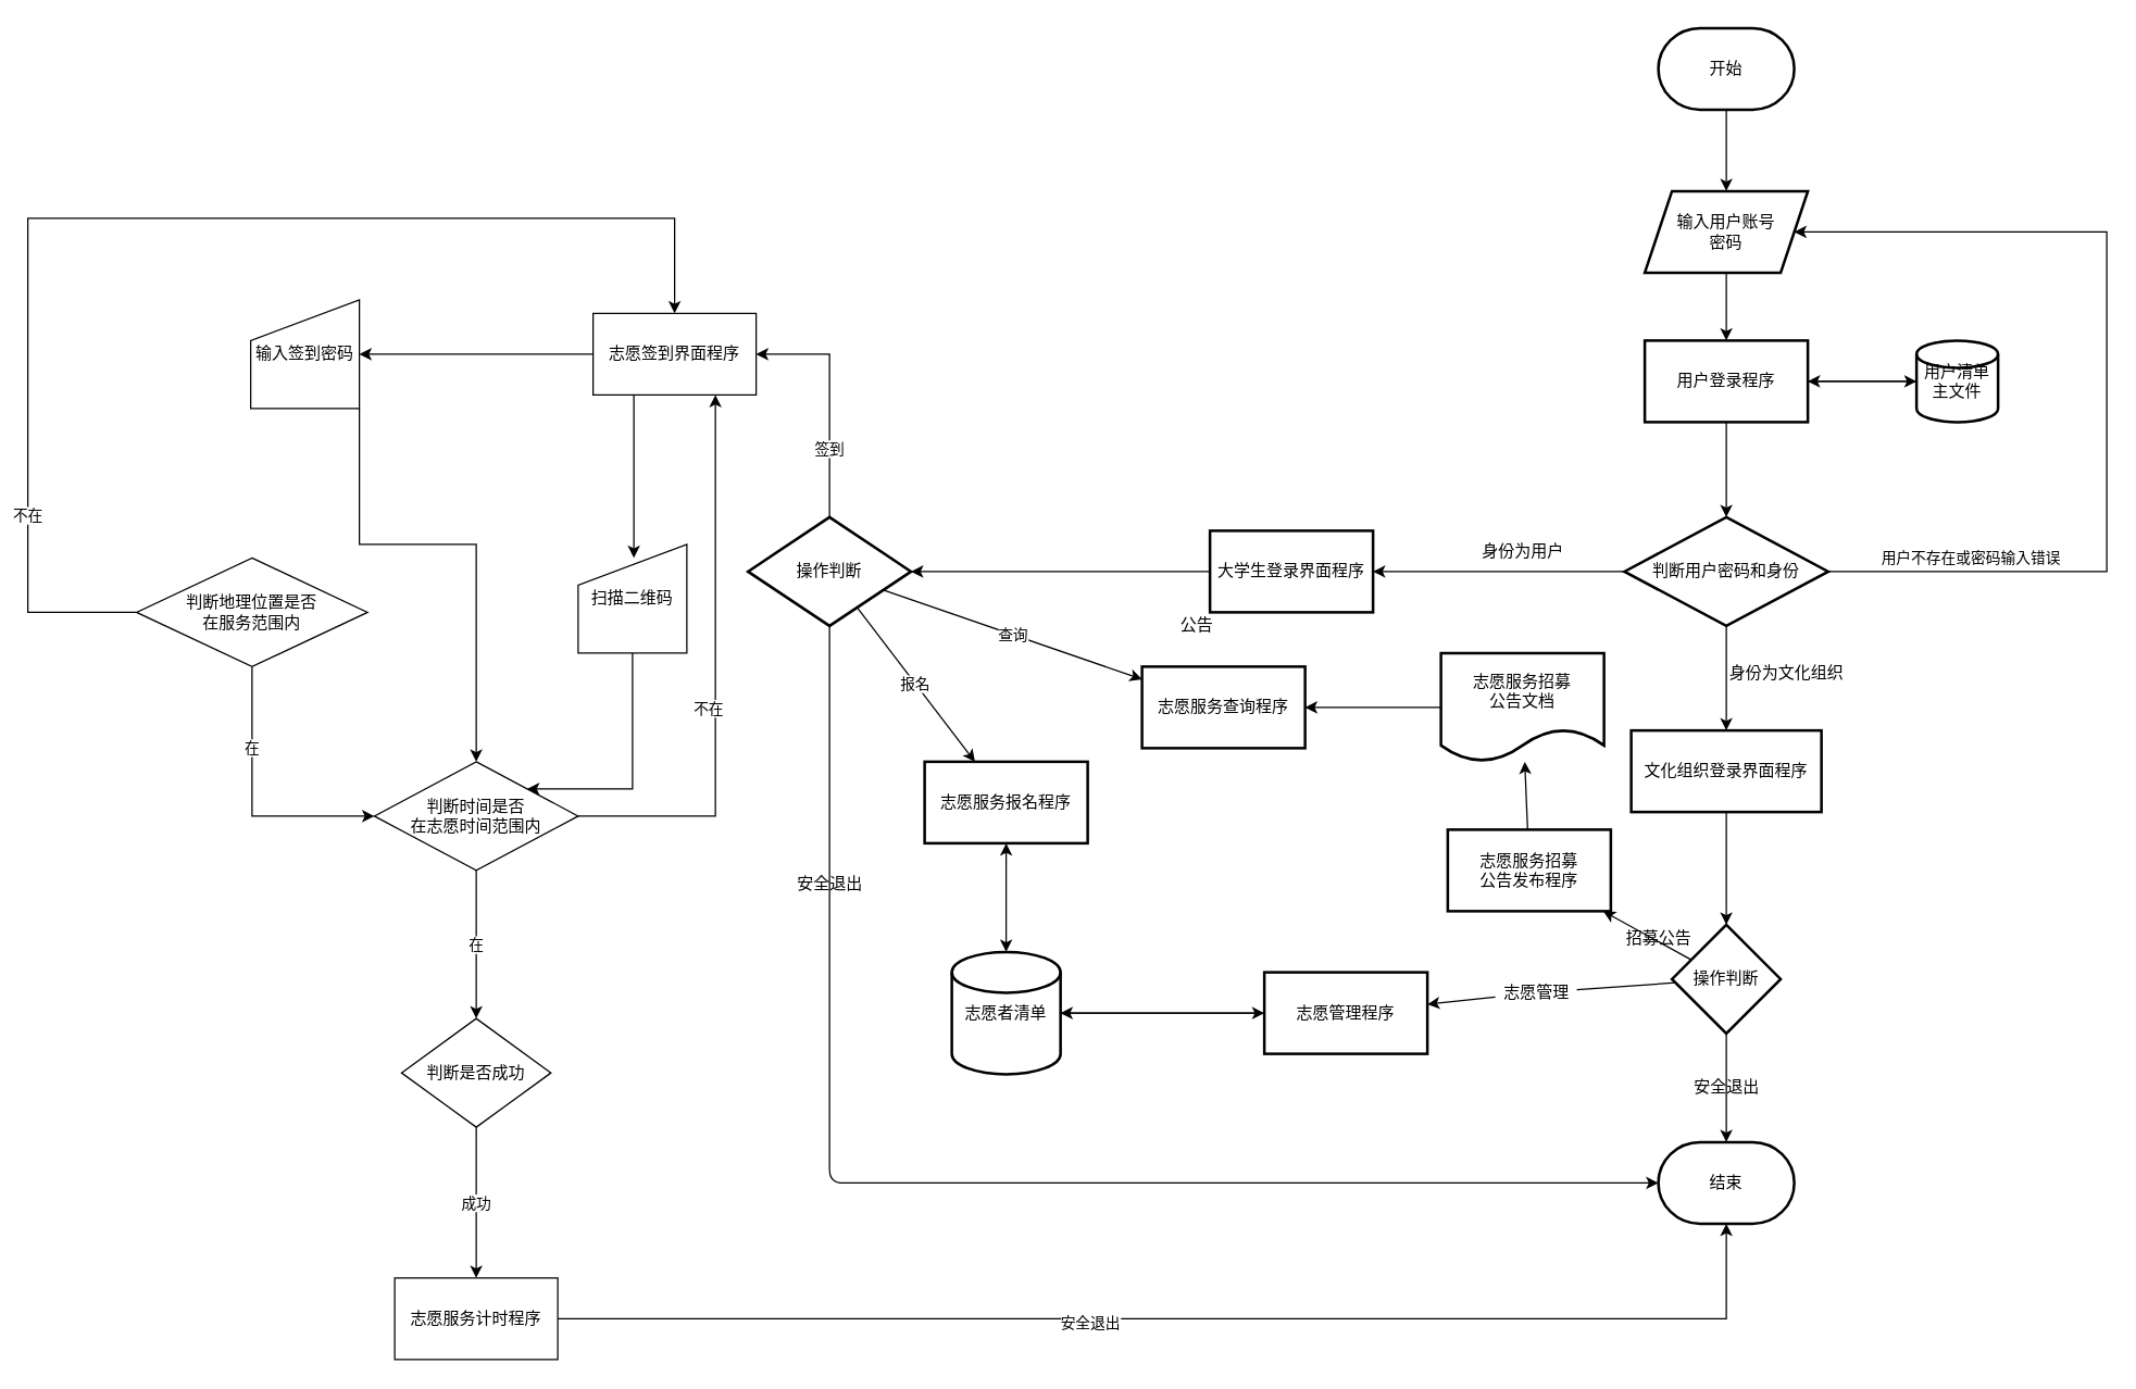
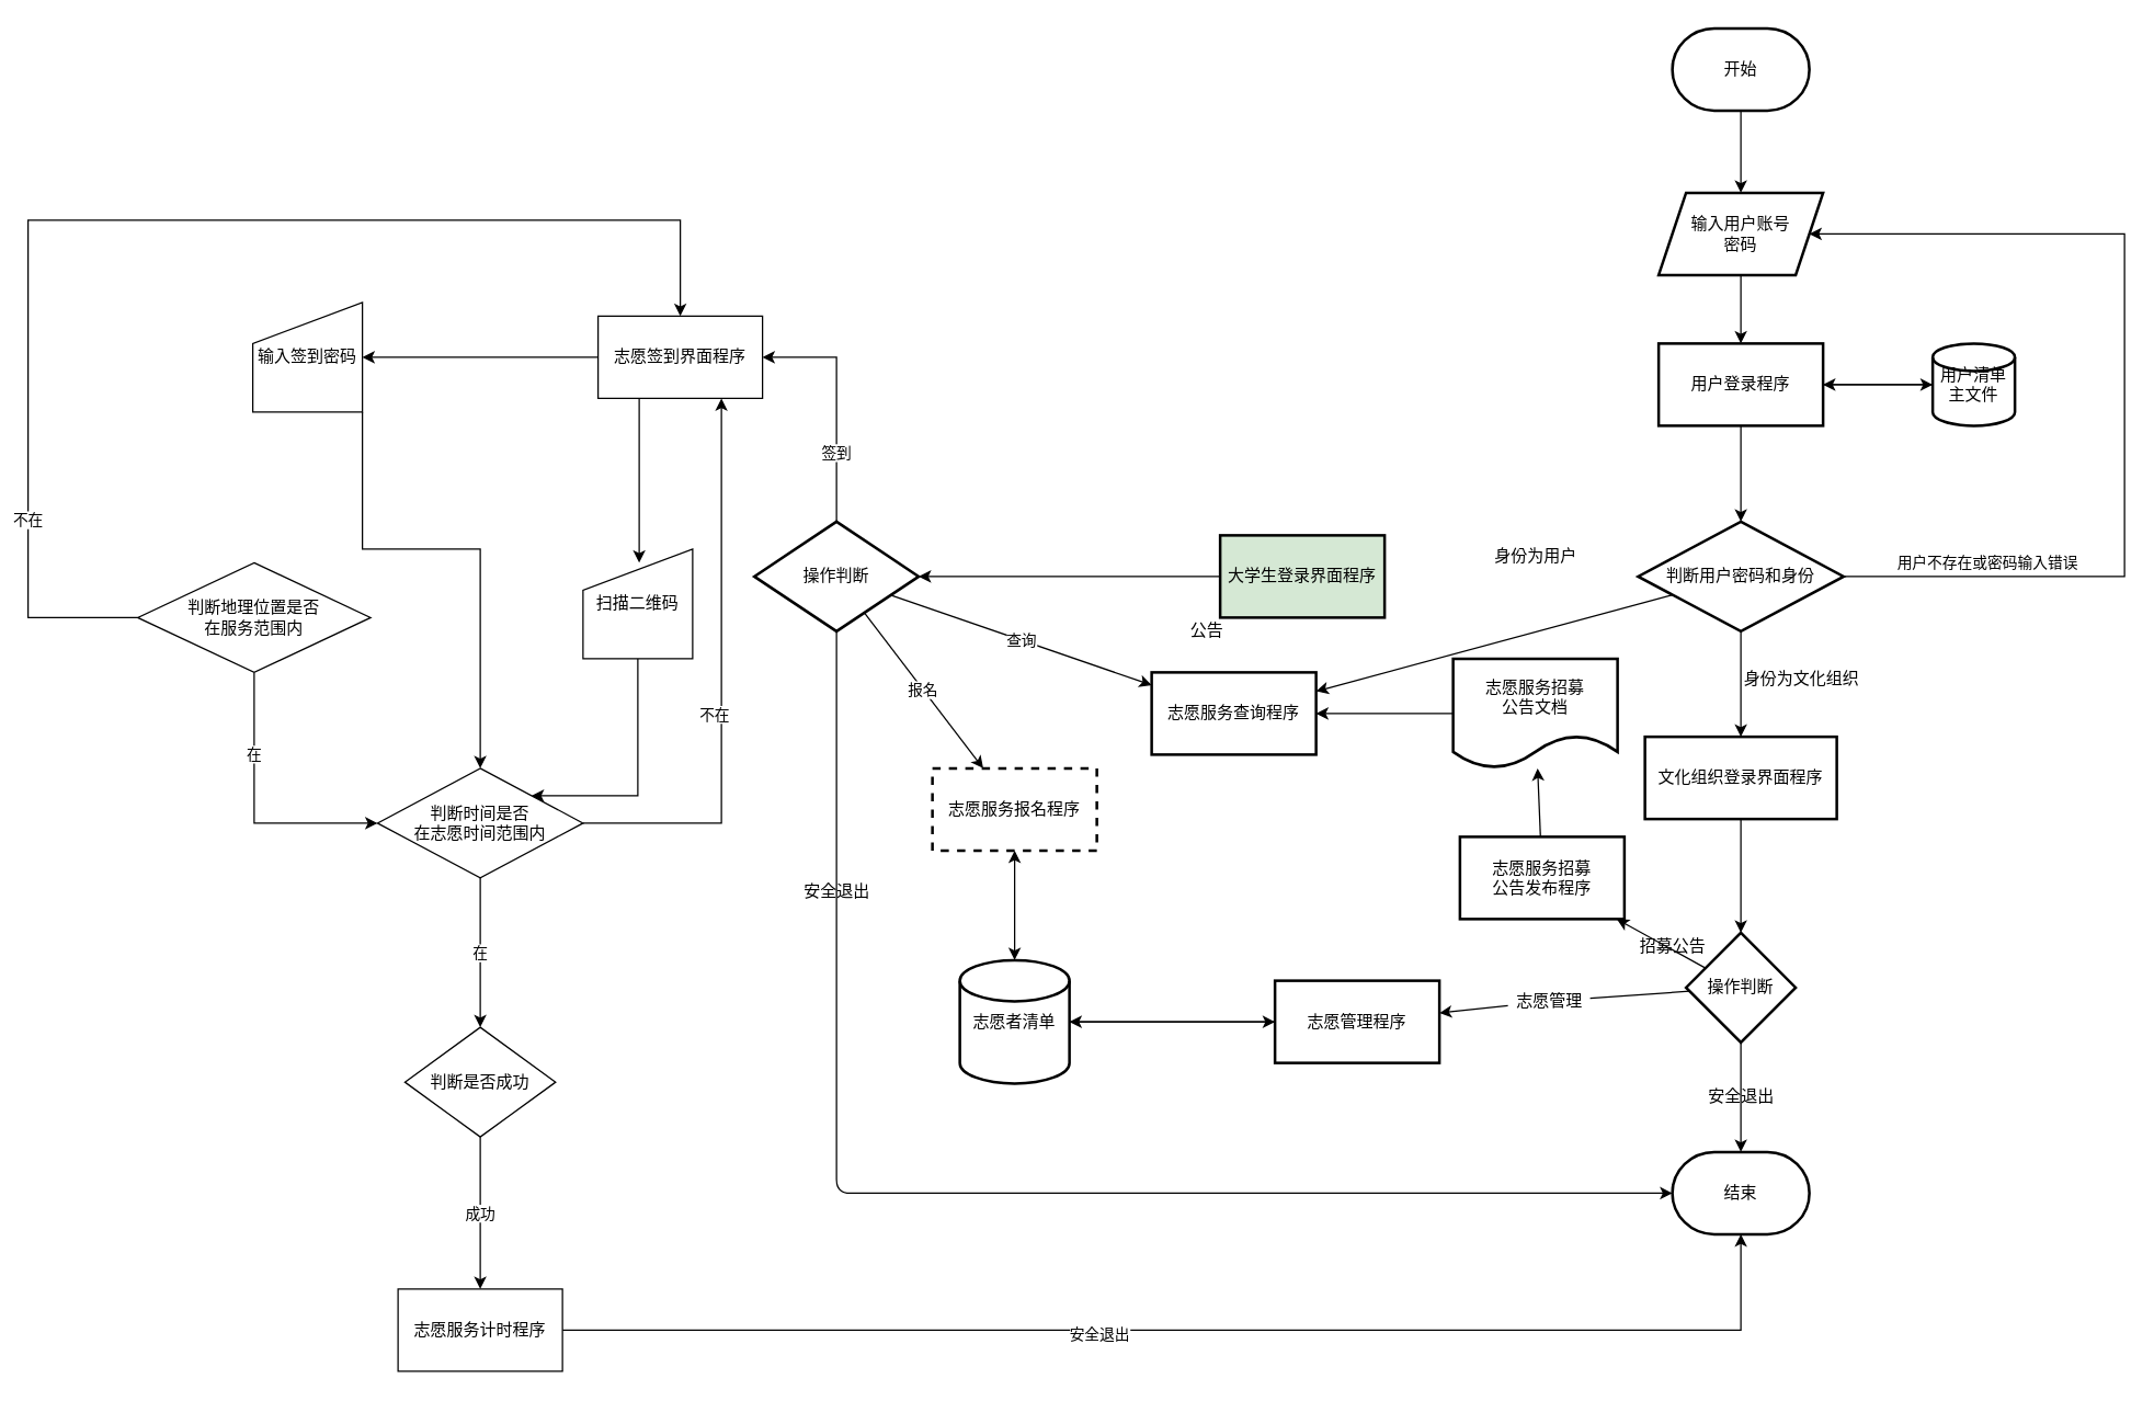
  <mxCell id="0" />
  <mxCell id="1" parent="0" />
  <mxCell id="2" value="" style="edgeStyle=none;html=1;" parent="1" source="3" target="5" edge="1"><mxGeometry relative="1" as="geometry" /></mxCell>
  <mxCell id="3" value="开始" style="strokeWidth=2;html=1;shape=mxgraph.flowchart.terminator;whiteSpace=wrap;" parent="1" vertex="1"><mxGeometry x="1220" y="20" width="100" height="60" as="geometry" /></mxCell>
  <mxCell id="4" value="" style="edgeStyle=none;html=1;" parent="1" source="5" target="8" edge="1"><mxGeometry relative="1" as="geometry" /></mxCell>
  <mxCell id="5" value="输入用户账号&lt;br&gt;密码" style="shape=parallelogram;perimeter=parallelogramPerimeter;whiteSpace=wrap;html=1;fixedSize=1;strokeWidth=2;" parent="1" vertex="1"><mxGeometry x="1210" y="140" width="120" height="60" as="geometry" /></mxCell>
  <mxCell id="6" style="edgeStyle=none;html=1;exitX=1;exitY=0.5;exitDx=0;exitDy=0;" parent="1" source="8" target="10" edge="1"><mxGeometry relative="1" as="geometry" /></mxCell>
  <mxCell id="7" value="" style="edgeStyle=none;html=1;" parent="1" source="8" target="13" edge="1"><mxGeometry relative="1" as="geometry" /></mxCell>
  <mxCell id="8" value="用户登录程序" style="whiteSpace=wrap;html=1;strokeWidth=2;" parent="1" vertex="1"><mxGeometry x="1210" y="250" width="120" height="60" as="geometry" /></mxCell>
  <mxCell id="9" value="" style="edgeStyle=none;html=1;" parent="1" source="10" target="8" edge="1"><mxGeometry relative="1" as="geometry" /></mxCell>
  <mxCell id="10" value="用户清单主文件" style="strokeWidth=2;html=1;shape=mxgraph.flowchart.database;whiteSpace=wrap;" parent="1" vertex="1"><mxGeometry x="1410" y="250" width="60" height="60" as="geometry" /></mxCell>
- <mxCell id="11" value="" style="edgeStyle=none;html=1;" parent="1" source="13" target="16" edge="1"><mxGeometry relative="1" as="geometry" /></mxCell>
+ <mxCell id="11" value="" style="edgeStyle=none;html=1;" parent="1" source="13" target="27" edge="1"><mxGeometry relative="1" as="geometry" /></mxCell>
  <mxCell id="12" value="" style="edgeStyle=none;html=1;" parent="1" source="13" target="18" edge="1"><mxGeometry relative="1" as="geometry" /></mxCell>
  <mxCell id="13" value="判断用户密码和身份" style="rhombus;whiteSpace=wrap;html=1;strokeWidth=2;" parent="1" vertex="1"><mxGeometry x="1195" y="380" width="150" height="80" as="geometry" /></mxCell>
  <mxCell id="14" value="结束" style="strokeWidth=2;html=1;shape=mxgraph.flowchart.terminator;whiteSpace=wrap;" parent="1" vertex="1"><mxGeometry x="1220" y="840" width="100" height="60" as="geometry" /></mxCell>
  <mxCell id="15" value="" style="edgeStyle=none;html=1;" parent="1" source="16" target="23" edge="1"><mxGeometry relative="1" as="geometry" /></mxCell>
- <mxCell id="16" value="大学生登录界面程序" style="whiteSpace=wrap;html=1;strokeWidth=2;" parent="1" vertex="1"><mxGeometry x="890" y="390" width="120" height="60" as="geometry" /></mxCell>
+ <mxCell id="16" value="大学生登录界面程序" style="whiteSpace=wrap;html=1;strokeWidth=2;fillColor=#d5e8d4;" parent="1" vertex="1"><mxGeometry x="890" y="390" width="120" height="60" as="geometry" /></mxCell>
  <mxCell id="17" value="" style="edgeStyle=none;html=1;" parent="1" source="18" target="31" edge="1"><mxGeometry relative="1" as="geometry" /></mxCell>
  <mxCell id="18" value="文化组织登录界面程序" style="whiteSpace=wrap;html=1;strokeWidth=2;" parent="1" vertex="1"><mxGeometry x="1200" y="537" width="140" height="60" as="geometry" /></mxCell>
  <mxCell id="19" value="查询" style="edgeStyle=none;html=1;" parent="1" source="23" target="27" edge="1"><mxGeometry relative="1" as="geometry" /></mxCell>
  <mxCell id="20" value="报名" style="edgeStyle=none;html=1;" parent="1" source="23" target="41" edge="1"><mxGeometry relative="1" as="geometry" /></mxCell>
  <mxCell id="21" style="edgeStyle=none;html=1;exitX=0.5;exitY=1;exitDx=0;exitDy=0;" parent="1" source="23" target="14" edge="1"><mxGeometry relative="1" as="geometry"><mxPoint x="1020" y="820" as="targetPoint" /><Array as="points"><mxPoint x="610" y="810" /><mxPoint x="610" y="870" /></Array></mxGeometry></mxCell>
  <mxCell id="22" value="签到" style="edgeStyle=orthogonalEdgeStyle;rounded=0;orthogonalLoop=1;jettySize=auto;html=1;entryX=1;entryY=0.5;entryDx=0;entryDy=0;" edge="1" parent="1" source="23" target="48"><mxGeometry x="-0.412" relative="1" as="geometry"><mxPoint y="1" as="offset" /></mxGeometry></mxCell>
  <mxCell id="23" value="操作判断" style="rhombus;whiteSpace=wrap;html=1;strokeWidth=2;" parent="1" vertex="1"><mxGeometry x="550" y="380" width="120" height="80" as="geometry" /></mxCell>
  <mxCell id="24" value="身份为用户" style="text;html=1;align=center;verticalAlign=middle;resizable=0;points=[];autosize=1;strokeColor=none;fillColor=none;" parent="1" vertex="1"><mxGeometry x="1080" y="390" width="80" height="30" as="geometry" /></mxCell>
  <mxCell id="25" value="身份为文化组织" style="text;html=1;align=center;verticalAlign=middle;resizable=0;points=[];autosize=1;strokeColor=none;fillColor=none;" parent="1" vertex="1"><mxGeometry x="1259" y="480" width="110" height="30" as="geometry" /></mxCell>
  <mxCell id="26" value="公告" style="text;html=1;align=center;verticalAlign=middle;resizable=0;points=[];autosize=1;strokeColor=none;fillColor=none;" parent="1" vertex="1"><mxGeometry x="860" y="450" width="40" height="20" as="geometry" /></mxCell>
  <mxCell id="27" value="志愿服务查询程序" style="whiteSpace=wrap;html=1;strokeWidth=2;" parent="1" vertex="1"><mxGeometry x="840" y="490" width="120" height="60" as="geometry" /></mxCell>
  <mxCell id="28" value="" style="edgeStyle=none;html=1;" parent="1" source="31" target="33" edge="1"><mxGeometry relative="1" as="geometry" /></mxCell>
  <mxCell id="29" value="" style="edgeStyle=none;html=1;startArrow=none;" parent="1" source="46" target="38" edge="1"><mxGeometry relative="1" as="geometry" /></mxCell>
  <mxCell id="30" style="edgeStyle=none;html=1;exitX=0.5;exitY=1;exitDx=0;exitDy=0;entryX=0.5;entryY=0;entryDx=0;entryDy=0;entryPerimeter=0;" parent="1" source="31" edge="1" target="14"><mxGeometry relative="1" as="geometry"><mxPoint x="1460" y="810" as="targetPoint" /><Array as="points"><mxPoint x="1270" y="810" /></Array></mxGeometry></mxCell>
  <mxCell id="31" value="操作判断" style="rhombus;whiteSpace=wrap;html=1;strokeWidth=2;" parent="1" vertex="1"><mxGeometry x="1230" y="680" width="80" height="80" as="geometry" /></mxCell>
  <mxCell id="32" value="" style="edgeStyle=none;html=1;" parent="1" source="33" target="36" edge="1"><mxGeometry relative="1" as="geometry" /></mxCell>
  <mxCell id="33" value="志愿服务招募&lt;br&gt;公告发布程序" style="whiteSpace=wrap;html=1;strokeWidth=2;" parent="1" vertex="1"><mxGeometry x="1065" y="610" width="120" height="60" as="geometry" /></mxCell>
  <mxCell id="34" value="招募公告" style="text;html=1;align=center;verticalAlign=middle;resizable=0;points=[];autosize=1;strokeColor=none;fillColor=none;" parent="1" vertex="1"><mxGeometry x="1185" y="675" width="70" height="30" as="geometry" /></mxCell>
  <mxCell id="35" value="" style="edgeStyle=none;html=1;" parent="1" source="36" target="27" edge="1"><mxGeometry relative="1" as="geometry" /></mxCell>
  <mxCell id="36" value="志愿服务招募&lt;br&gt;公告文档" style="shape=document;whiteSpace=wrap;html=1;boundedLbl=1;strokeWidth=2;" parent="1" vertex="1"><mxGeometry x="1060" y="480" width="120" height="80" as="geometry" /></mxCell>
  <mxCell id="37" style="edgeStyle=none;html=1;" parent="1" source="38" target="40" edge="1"><mxGeometry relative="1" as="geometry" /></mxCell>
  <mxCell id="38" value="志愿管理程序" style="whiteSpace=wrap;html=1;strokeWidth=2;" parent="1" vertex="1"><mxGeometry x="930" y="715" width="120" height="60" as="geometry" /></mxCell>
  <mxCell id="39" value="" style="edgeStyle=none;html=1;" parent="1" source="40" target="38" edge="1"><mxGeometry relative="1" as="geometry" /></mxCell>
  <mxCell id="40" value="志愿者清单" style="strokeWidth=2;html=1;shape=mxgraph.flowchart.database;whiteSpace=wrap;" parent="1" vertex="1"><mxGeometry x="700" y="700" width="80" height="90" as="geometry" /></mxCell>
- <mxCell id="41" value="志愿服务报名程序" style="whiteSpace=wrap;html=1;strokeWidth=2;" parent="1" vertex="1"><mxGeometry x="680" y="560" width="120" height="60" as="geometry" /></mxCell>
+ <mxCell id="41" value="志愿服务报名程序" style="whiteSpace=wrap;html=1;strokeWidth=2;dashed=1;" parent="1" vertex="1"><mxGeometry x="680" y="560" width="120" height="60" as="geometry" /></mxCell>
  <mxCell id="42" value="安全退出" style="text;html=1;align=center;verticalAlign=middle;resizable=0;points=[];autosize=1;strokeColor=none;fillColor=none;rotation=0;" parent="1" vertex="1"><mxGeometry x="580" y="640" width="60" height="20" as="geometry" /></mxCell>
  <mxCell id="43" value="安全退出" style="text;html=1;align=center;verticalAlign=middle;resizable=0;points=[];autosize=1;strokeColor=none;fillColor=none;" parent="1" vertex="1"><mxGeometry x="1240" y="790" width="60" height="20" as="geometry" /></mxCell>
  <mxCell id="44" value="用户不存在或密码输入错误" style="endArrow=classic;html=1;rounded=0;exitX=1;exitY=0.5;exitDx=0;exitDy=0;entryX=1;entryY=0.5;entryDx=0;entryDy=0;" edge="1" parent="1" source="13" target="5"><mxGeometry x="-0.693" y="10" relative="1" as="geometry"><mxPoint x="1390" y="420" as="sourcePoint" /><mxPoint x="1490" y="420" as="targetPoint" /><Array as="points"><mxPoint x="1550" y="420" /><mxPoint x="1550" y="170" /></Array><mxPoint as="offset" /></mxGeometry></mxCell>
  <mxCell id="45" value="" style="endArrow=classic;startArrow=classic;html=1;rounded=0;exitX=0.5;exitY=1;exitDx=0;exitDy=0;entryX=0.5;entryY=0;entryDx=0;entryDy=0;entryPerimeter=0;" edge="1" parent="1" source="41" target="40"><mxGeometry width="50" height="50" relative="1" as="geometry"><mxPoint x="1140" y="740" as="sourcePoint" /><mxPoint x="1190" y="690" as="targetPoint" /></mxGeometry></mxCell>
  <mxCell id="46" value="志愿管理" style="text;html=1;align=center;verticalAlign=middle;resizable=0;points=[];autosize=1;strokeColor=none;fillColor=none;" parent="1" vertex="1"><mxGeometry x="1100" y="720" width="60" height="20" as="geometry" /></mxCell>
  <mxCell id="47" value="" style="edgeStyle=none;html=1;endArrow=none;" edge="1" parent="1" source="31" target="46"><mxGeometry relative="1" as="geometry"><mxPoint x="1233.279" y="723.279" as="sourcePoint" /><mxPoint x="1050" y="739.643" as="targetPoint" /></mxGeometry></mxCell>
  <mxCell id="48" value="志愿签到界面程序" style="rounded=0;whiteSpace=wrap;html=1;" vertex="1" parent="1"><mxGeometry x="436" y="230" width="120" height="60" as="geometry" /></mxCell>
  <mxCell id="49" style="edgeStyle=orthogonalEdgeStyle;rounded=0;orthogonalLoop=1;jettySize=auto;html=1;exitX=1;exitY=1;exitDx=0;exitDy=0;entryX=0.5;entryY=0;entryDx=0;entryDy=0;" edge="1" parent="1" source="50" target="65"><mxGeometry relative="1" as="geometry"><Array as="points"><mxPoint x="264" y="400" /><mxPoint x="350" y="400" /></Array></mxGeometry></mxCell>
  <mxCell id="50" value="输入签到密码" style="shape=manualInput;whiteSpace=wrap;html=1;" vertex="1" parent="1"><mxGeometry x="184" y="220" width="80" height="80" as="geometry" /></mxCell>
  <mxCell id="51" style="edgeStyle=orthogonalEdgeStyle;rounded=0;orthogonalLoop=1;jettySize=auto;html=1;exitX=0.5;exitY=1;exitDx=0;exitDy=0;entryX=1;entryY=0;entryDx=0;entryDy=0;" edge="1" parent="1" source="52" target="65"><mxGeometry relative="1" as="geometry"><Array as="points"><mxPoint x="465" y="580" /></Array></mxGeometry></mxCell>
  <mxCell id="52" value="扫描二维码" style="shape=manualInput;whiteSpace=wrap;html=1;" vertex="1" parent="1"><mxGeometry x="425" y="400" width="80" height="80" as="geometry" /></mxCell>
  <mxCell id="53" value="在" style="edgeStyle=orthogonalEdgeStyle;rounded=0;orthogonalLoop=1;jettySize=auto;html=1;exitX=0.5;exitY=1;exitDx=0;exitDy=0;entryX=0;entryY=0.5;entryDx=0;entryDy=0;" edge="1" parent="1" source="55" target="65"><mxGeometry x="-0.4" relative="1" as="geometry"><Array as="points"><mxPoint x="185" y="600" /></Array><mxPoint as="offset" /></mxGeometry></mxCell>
  <mxCell id="54" value="不在" style="edgeStyle=orthogonalEdgeStyle;rounded=0;orthogonalLoop=1;jettySize=auto;html=1;entryX=0.5;entryY=0;entryDx=0;entryDy=0;" edge="1" parent="1" source="55" target="48"><mxGeometry x="-0.673" relative="1" as="geometry"><Array as="points"><mxPoint x="20" y="450" /><mxPoint x="20" y="160" /><mxPoint x="496" y="160" /></Array><mxPoint y="-1" as="offset" /></mxGeometry></mxCell>
  <mxCell id="55" value="判断地理位置是否&lt;br&gt;在服务范围内" style="rhombus;whiteSpace=wrap;html=1;" vertex="1" parent="1"><mxGeometry x="100" y="410" width="170" height="80" as="geometry" /></mxCell>
  <mxCell id="56" value="" style="endArrow=classic;html=1;rounded=0;exitX=0.25;exitY=1;exitDx=0;exitDy=0;" edge="1" parent="1" source="48"><mxGeometry width="50" height="50" relative="1" as="geometry"><mxPoint x="550" y="290" as="sourcePoint" /><mxPoint x="466" y="410" as="targetPoint" /></mxGeometry></mxCell>
  <mxCell id="57" value="" style="endArrow=classic;html=1;rounded=0;entryX=1;entryY=0.5;entryDx=0;entryDy=0;exitX=0;exitY=0.5;exitDx=0;exitDy=0;" edge="1" parent="1" source="48" target="50"><mxGeometry width="50" height="50" relative="1" as="geometry"><mxPoint x="550" y="230" as="sourcePoint" /><mxPoint x="660" y="130" as="targetPoint" /></mxGeometry></mxCell>
  <mxCell id="58" value="判断是否成功" style="rhombus;whiteSpace=wrap;html=1;" vertex="1" parent="1"><mxGeometry x="295" y="749" width="110" height="80" as="geometry" /></mxCell>
  <mxCell id="59" style="edgeStyle=orthogonalEdgeStyle;rounded=0;orthogonalLoop=1;jettySize=auto;html=1;entryX=0.5;entryY=1;entryDx=0;entryDy=0;entryPerimeter=0;" edge="1" parent="1" source="61" target="14"><mxGeometry relative="1" as="geometry" /></mxCell>
  <mxCell id="60" value="安全退出" style="edgeLabel;html=1;align=center;verticalAlign=middle;resizable=0;points=[];" vertex="1" connectable="0" parent="59"><mxGeometry x="-0.162" y="-2" relative="1" as="geometry"><mxPoint x="1" as="offset" /></mxGeometry></mxCell>
  <mxCell id="61" value="志愿服务计时程序" style="rounded=0;whiteSpace=wrap;html=1;" vertex="1" parent="1"><mxGeometry x="290" y="940" width="120" height="60" as="geometry" /></mxCell>
  <mxCell id="62" value="成功" style="endArrow=classic;html=1;rounded=0;exitX=0.5;exitY=1;exitDx=0;exitDy=0;" edge="1" parent="1" source="58" target="61"><mxGeometry width="50" height="50" relative="1" as="geometry"><mxPoint x="615" y="755" as="sourcePoint" /><mxPoint x="665" y="705" as="targetPoint" /></mxGeometry></mxCell>
  <mxCell id="63" style="edgeStyle=orthogonalEdgeStyle;rounded=0;orthogonalLoop=1;jettySize=auto;html=1;entryX=0.75;entryY=1;entryDx=0;entryDy=0;" edge="1" parent="1" source="65" target="48"><mxGeometry relative="1" as="geometry" /></mxCell>
  <mxCell id="64" value="不在" style="edgeLabel;html=1;align=center;verticalAlign=middle;resizable=0;points=[];" vertex="1" connectable="0" parent="63"><mxGeometry x="-0.153" y="5" relative="1" as="geometry"><mxPoint x="-1" y="-7" as="offset" /></mxGeometry></mxCell>
  <mxCell id="65" value="判断时间是否&lt;br&gt;在志愿时间范围内" style="rhombus;whiteSpace=wrap;html=1;" vertex="1" parent="1"><mxGeometry x="275" y="560" width="150" height="80" as="geometry" /></mxCell>
  <mxCell id="66" value="在" style="endArrow=classic;html=1;rounded=0;exitX=0.5;exitY=1;exitDx=0;exitDy=0;entryX=0.5;entryY=0;entryDx=0;entryDy=0;" edge="1" parent="1" source="65" target="58"><mxGeometry width="50" height="50" relative="1" as="geometry"><mxPoint x="610" y="710" as="sourcePoint" /><mxPoint x="660" y="660" as="targetPoint" /></mxGeometry></mxCell>
